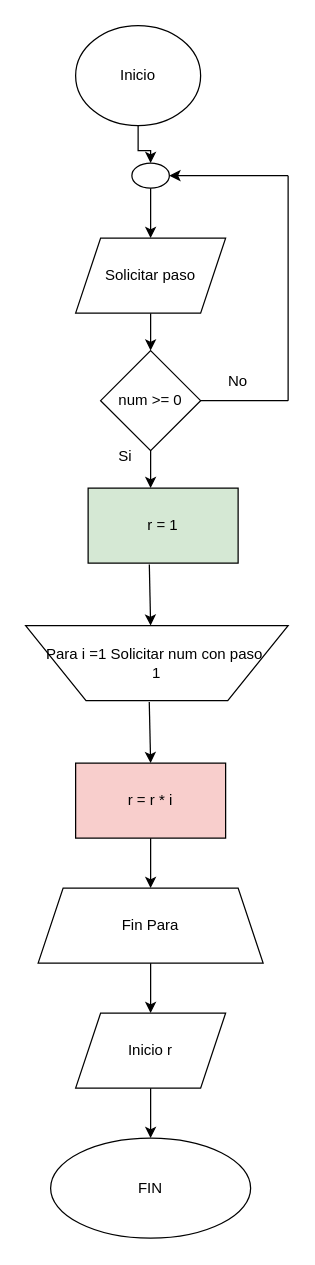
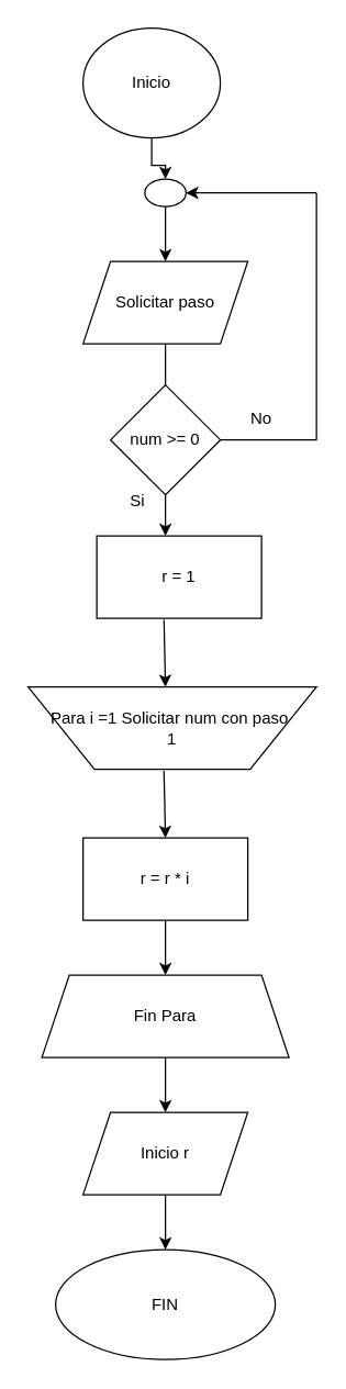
  <mxCell id="0" />
  <mxCell id="1" parent="0" />
  <mxCell id="2" value="" style="edgeStyle=orthogonalEdgeStyle;rounded=0;orthogonalLoop=1;jettySize=auto;html=1;" edge="1" parent="1" source="3" target="4"><mxGeometry relative="1" as="geometry" /></mxCell>
  <mxCell id="3" value="Inicio" style="ellipse;whiteSpace=wrap;html=1;" vertex="1" parent="1"><mxGeometry x="60" y="20" width="100" height="80" as="geometry" /></mxCell>
  <mxCell id="4" value="" style="ellipse;whiteSpace=wrap;html=1;" vertex="1" parent="1"><mxGeometry x="105" y="130" width="30" height="20" as="geometry" /></mxCell>
  <mxCell id="5" value="" style="endArrow=classic;html=1;rounded=0;exitX=0.5;exitY=1;exitDx=0;exitDy=0;" edge="1" parent="1" source="4"><mxGeometry width="50" height="50" relative="1" as="geometry"><mxPoint x="100" y="90" as="sourcePoint" /><mxPoint x="120" y="190" as="targetPoint" /></mxGeometry></mxCell>
- <mxCell id="6" value="" style="edgeStyle=orthogonalEdgeStyle;rounded=0;orthogonalLoop=1;jettySize=auto;html=1;" edge="1" parent="1" source="7" target="8"><mxGeometry relative="1" as="geometry" /></mxCell>
+ <mxCell id="6" value="" style="edgeStyle=orthogonalEdgeStyle;rounded=0;orthogonalLoop=1;jettySize=auto;html=1;endArrow=none;" edge="1" parent="1" source="7" target="8"><mxGeometry relative="1" as="geometry" /></mxCell>
  <mxCell id="7" value="Solicitar paso" style="shape=parallelogram;perimeter=parallelogramPerimeter;whiteSpace=wrap;html=1;fixedSize=1;" vertex="1" parent="1"><mxGeometry x="60" y="190" width="120" height="60" as="geometry" /></mxCell>
  <mxCell id="8" value="num &amp;gt;= 0" style="rhombus;whiteSpace=wrap;html=1;" vertex="1" parent="1"><mxGeometry x="80" y="280" width="80" height="80" as="geometry" /></mxCell>
  <mxCell id="9" value="" style="endArrow=none;html=1;rounded=0;exitX=1;exitY=0.5;exitDx=0;exitDy=0;" edge="1" parent="1" source="8"><mxGeometry width="50" height="50" relative="1" as="geometry"><mxPoint x="100" y="290" as="sourcePoint" /><mxPoint x="230" y="320" as="targetPoint" /></mxGeometry></mxCell>
  <mxCell id="10" value="" style="endArrow=none;html=1;rounded=0;" edge="1" parent="1"><mxGeometry width="50" height="50" relative="1" as="geometry"><mxPoint x="230" y="140" as="sourcePoint" /><mxPoint x="230" y="320" as="targetPoint" /></mxGeometry></mxCell>
  <mxCell id="11" value="" style="endArrow=classic;html=1;rounded=0;entryX=1;entryY=0.5;entryDx=0;entryDy=0;" edge="1" parent="1" target="4"><mxGeometry width="50" height="50" relative="1" as="geometry"><mxPoint x="230" y="140" as="sourcePoint" /><mxPoint x="150" y="240" as="targetPoint" /></mxGeometry></mxCell>
  <mxCell id="12" value="" style="endArrow=classic;html=1;rounded=0;" edge="1" parent="1"><mxGeometry width="50" height="50" relative="1" as="geometry"><mxPoint x="120" y="360" as="sourcePoint" /><mxPoint x="120" y="390" as="targetPoint" /></mxGeometry></mxCell>
  <mxCell id="13" value="Si" style="text;strokeColor=none;align=center;fillColor=none;html=1;verticalAlign=middle;whiteSpace=wrap;rounded=0;" vertex="1" parent="1"><mxGeometry x="70" y="350" width="60" height="30" as="geometry" /></mxCell>
  <mxCell id="14" value="No" style="text;strokeColor=none;align=center;fillColor=none;html=1;verticalAlign=middle;whiteSpace=wrap;rounded=0;" vertex="1" parent="1"><mxGeometry x="160" y="290" width="60" height="30" as="geometry" /></mxCell>
- <mxCell id="15" value="r = 1" style="rounded=0;whiteSpace=wrap;html=1;fillColor=#d5e8d4;" vertex="1" parent="1"><mxGeometry x="70" y="390" width="120" height="60" as="geometry" /></mxCell>
+ <mxCell id="15" value="r = 1" style="rounded=0;whiteSpace=wrap;html=1;" vertex="1" parent="1"><mxGeometry x="70" y="390" width="120" height="60" as="geometry" /></mxCell>
  <mxCell id="16" value="" style="endArrow=classic;html=1;rounded=0;exitX=0.408;exitY=1.017;exitDx=0;exitDy=0;exitPerimeter=0;" edge="1" parent="1" source="15"><mxGeometry width="50" height="50" relative="1" as="geometry"><mxPoint x="100" y="380" as="sourcePoint" /><mxPoint x="120" y="500" as="targetPoint" /></mxGeometry></mxCell>
  <mxCell id="17" value="Para i =1 Solicitar num con paso&amp;nbsp;&lt;br&gt;1" style="verticalLabelPosition=middle;verticalAlign=middle;html=1;shape=trapezoid;perimeter=trapezoidPerimeter;whiteSpace=wrap;size=0.23;arcSize=10;flipV=1;labelPosition=center;align=center;" vertex="1" parent="1"><mxGeometry x="20" y="500" width="210" height="60" as="geometry" /></mxCell>
  <mxCell id="18" value="" style="endArrow=classic;html=1;rounded=0;exitX=0.471;exitY=-0.017;exitDx=0;exitDy=0;exitPerimeter=0;" edge="1" parent="1" source="17"><mxGeometry width="50" height="50" relative="1" as="geometry"><mxPoint x="100" y="530" as="sourcePoint" /><mxPoint x="120" y="610" as="targetPoint" /></mxGeometry></mxCell>
- <mxCell id="19" value="r = r * i" style="rounded=0;whiteSpace=wrap;html=1;fillColor=#f8cecc;" vertex="1" parent="1"><mxGeometry x="60" y="610" width="120" height="60" as="geometry" /></mxCell>
+ <mxCell id="19" value="r = r * i" style="rounded=0;whiteSpace=wrap;html=1;" vertex="1" parent="1"><mxGeometry x="60" y="610" width="120" height="60" as="geometry" /></mxCell>
  <mxCell id="20" value="" style="endArrow=classic;html=1;rounded=0;exitX=0.5;exitY=1;exitDx=0;exitDy=0;" edge="1" parent="1" source="19"><mxGeometry width="50" height="50" relative="1" as="geometry"><mxPoint x="100" y="690" as="sourcePoint" /><mxPoint x="120" y="710" as="targetPoint" /></mxGeometry></mxCell>
  <mxCell id="21" value="Fin Para" style="shape=trapezoid;perimeter=trapezoidPerimeter;whiteSpace=wrap;html=1;fixedSize=1;" vertex="1" parent="1"><mxGeometry x="30" y="710" width="180" height="60" as="geometry" /></mxCell>
  <mxCell id="22" value="" style="endArrow=classic;html=1;rounded=0;exitX=0.5;exitY=1;exitDx=0;exitDy=0;" edge="1" parent="1" source="21"><mxGeometry width="50" height="50" relative="1" as="geometry"><mxPoint x="100" y="690" as="sourcePoint" /><mxPoint x="120" y="810" as="targetPoint" /></mxGeometry></mxCell>
  <mxCell id="23" value="Inicio r" style="shape=parallelogram;perimeter=parallelogramPerimeter;whiteSpace=wrap;html=1;fixedSize=1;" vertex="1" parent="1"><mxGeometry x="60" y="810" width="120" height="60" as="geometry" /></mxCell>
  <mxCell id="24" value="" style="endArrow=classic;html=1;rounded=0;exitX=0.5;exitY=1;exitDx=0;exitDy=0;" edge="1" parent="1" source="23"><mxGeometry width="50" height="50" relative="1" as="geometry"><mxPoint x="100" y="900" as="sourcePoint" /><mxPoint x="120" y="910" as="targetPoint" /></mxGeometry></mxCell>
  <mxCell id="25" value="FIN" style="ellipse;whiteSpace=wrap;html=1;" vertex="1" parent="1"><mxGeometry x="40" y="910" width="160" height="80" as="geometry" /></mxCell>
